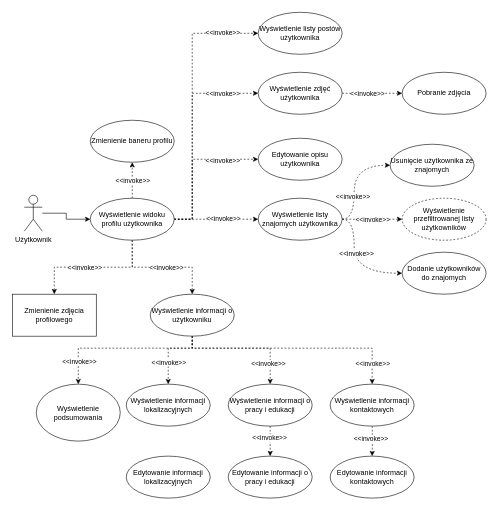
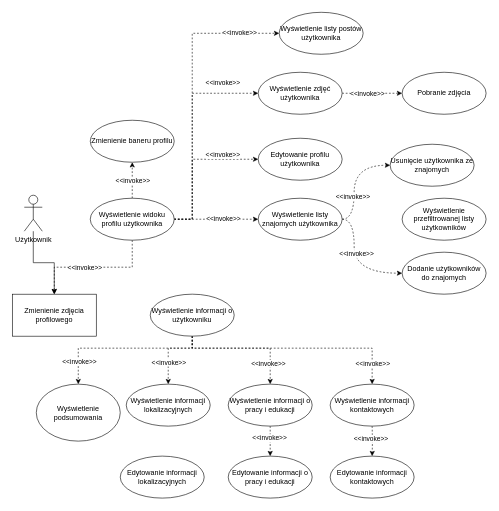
  <mxCell id="0" />
  <mxCell id="1" parent="0" />
- <mxCell id="2" style="edgeStyle=orthogonalEdgeStyle;rounded=0;orthogonalLoop=1;jettySize=auto;html=1;" edge="1" parent="1" source="3" target="18"><mxGeometry relative="1" as="geometry" /></mxCell>
+ <mxCell id="2" style="edgeStyle=orthogonalEdgeStyle;rounded=0;orthogonalLoop=1;jettySize=auto;html=1;" edge="1" parent="1" source="3" target="56"><mxGeometry relative="1" as="geometry" /></mxCell>
  <mxCell id="3" value="Użytkownik" style="shape=umlActor;verticalLabelPosition=bottom;verticalAlign=top;html=1;outlineConnect=0;" vertex="1" parent="1"><mxGeometry x="40" y="325" width="30" height="60" as="geometry" /></mxCell>
  <mxCell id="4" style="edgeStyle=orthogonalEdgeStyle;rounded=0;orthogonalLoop=1;jettySize=auto;html=1;dashed=1;" edge="1" parent="1" source="18" target="56"><mxGeometry relative="1" as="geometry" /></mxCell>
  <mxCell id="5" value="&amp;lt;&amp;lt;invoke&amp;gt;&amp;gt;" style="edgeLabel;html=1;align=center;verticalAlign=middle;resizable=0;points=[];" vertex="1" connectable="0" parent="4"><mxGeometry x="-0.1" y="-1" relative="1" as="geometry"><mxPoint x="-26" y="1" as="offset" /></mxGeometry></mxCell>
  <mxCell id="6" style="edgeStyle=orthogonalEdgeStyle;rounded=0;orthogonalLoop=1;jettySize=auto;html=1;dashed=1;" edge="1" parent="1" source="18" target="57"><mxGeometry relative="1" as="geometry" /></mxCell>
  <mxCell id="7" value="&amp;lt;&amp;lt;invoke&amp;gt;&amp;gt;" style="edgeLabel;html=1;align=center;verticalAlign=middle;resizable=0;points=[];" vertex="1" connectable="0" parent="6"><mxGeometry y="4" relative="1" as="geometry"><mxPoint x="4" as="offset" /></mxGeometry></mxCell>
- <mxCell id="8" style="edgeStyle=orthogonalEdgeStyle;rounded=0;orthogonalLoop=1;jettySize=auto;html=1;dashed=1;" edge="1" parent="1" source="18" target="47"><mxGeometry relative="1" as="geometry" /></mxCell>
- <mxCell id="9" value="&amp;lt;&amp;lt;invoke&amp;gt;&amp;gt;" style="edgeLabel;html=1;align=center;verticalAlign=middle;resizable=0;points=[];" vertex="1" connectable="0" parent="8"><mxGeometry x="0.063" relative="1" as="geometry"><mxPoint as="offset" /></mxGeometry></mxCell>
  <mxCell id="10" style="edgeStyle=orthogonalEdgeStyle;rounded=0;orthogonalLoop=1;jettySize=auto;html=1;dashed=1;" edge="1" parent="1" source="18" target="31"><mxGeometry relative="1" as="geometry" /></mxCell>
  <mxCell id="11" value="&amp;lt;&amp;lt;invoke&amp;gt;&amp;gt;" style="edgeLabel;html=1;align=center;verticalAlign=middle;resizable=0;points=[];" vertex="1" connectable="0" parent="10"><mxGeometry x="0.157" y="2" relative="1" as="geometry"><mxPoint as="offset" /></mxGeometry></mxCell>
  <mxCell id="12" style="edgeStyle=orthogonalEdgeStyle;rounded=0;orthogonalLoop=1;jettySize=auto;html=1;entryX=0;entryY=0.5;entryDx=0;entryDy=0;dashed=1;" edge="1" parent="1" source="18" target="19"><mxGeometry relative="1" as="geometry"><Array as="points"><mxPoint x="320" y="365" /><mxPoint x="320" y="265" /></Array></mxGeometry></mxCell>
  <mxCell id="13" style="edgeStyle=orthogonalEdgeStyle;rounded=0;orthogonalLoop=1;jettySize=auto;html=1;entryX=0;entryY=0.5;entryDx=0;entryDy=0;dashed=1;" edge="1" parent="1" source="18" target="24"><mxGeometry relative="1" as="geometry"><Array as="points"><mxPoint x="320" y="365" /><mxPoint x="320" y="155" /></Array></mxGeometry></mxCell>
  <mxCell id="14" style="edgeStyle=orthogonalEdgeStyle;rounded=0;orthogonalLoop=1;jettySize=auto;html=1;entryX=0;entryY=0.5;entryDx=0;entryDy=0;dashed=1;" edge="1" parent="1" source="18" target="20"><mxGeometry relative="1" as="geometry"><Array as="points"><mxPoint x="320" y="365" /><mxPoint x="320" y="55" /></Array></mxGeometry></mxCell>
  <mxCell id="15" value="&amp;lt;&amp;lt;invoke&amp;gt;&amp;gt;" style="edgeLabel;html=1;align=center;verticalAlign=middle;resizable=0;points=[];" vertex="1" connectable="0" parent="14"><mxGeometry x="-0.475" y="3" relative="1" as="geometry"><mxPoint x="53" y="-11" as="offset" /></mxGeometry></mxCell>
  <mxCell id="16" value="&amp;lt;&amp;lt;invoke&amp;gt;&amp;gt;" style="edgeLabel;html=1;align=center;verticalAlign=middle;resizable=0;points=[];" vertex="1" connectable="0" parent="14"><mxGeometry x="0.06" relative="1" as="geometry"><mxPoint x="50" y="-1" as="offset" /></mxGeometry></mxCell>
  <mxCell id="17" value="&amp;lt;&amp;lt;invoke&amp;gt;&amp;gt;" style="edgeLabel;html=1;align=center;verticalAlign=middle;resizable=0;points=[];" vertex="1" connectable="0" parent="14"><mxGeometry x="0.565" y="-1" relative="1" as="geometry"><mxPoint x="38" y="-2" as="offset" /></mxGeometry></mxCell>
  <mxCell id="18" value="Wyświetlenie widoku profilu użytkownika" style="ellipse;whiteSpace=wrap;html=1;" vertex="1" parent="1"><mxGeometry x="150" y="330" width="140" height="70" as="geometry" /></mxCell>
- <mxCell id="19" value="Edytowanie opisu użytkownika" style="ellipse;whiteSpace=wrap;html=1;" vertex="1" parent="1"><mxGeometry x="430" y="230" width="140" height="70" as="geometry" /></mxCell>
- <mxCell id="20" value="Wyświetlenie listy postów użytkownika" style="ellipse;whiteSpace=wrap;html=1;" vertex="1" parent="1"><mxGeometry x="430" y="20" width="140" height="70" as="geometry" /></mxCell>
+ <mxCell id="19" value="Edytowanie profilu użytkownika" style="ellipse;whiteSpace=wrap;html=1;" vertex="1" parent="1"><mxGeometry x="430" y="230" width="140" height="70" as="geometry" /></mxCell>
+ <mxCell id="20" value="Wyświetlenie listy postów użytkownika" style="ellipse;whiteSpace=wrap;html=1;" vertex="1" parent="1"><mxGeometry x="465" y="20" width="140" height="70" as="geometry" /></mxCell>
  <mxCell id="21" style="edgeStyle=orthogonalEdgeStyle;rounded=0;orthogonalLoop=1;jettySize=auto;html=1;entryX=0;entryY=0.5;entryDx=0;entryDy=0;strokeColor=none;dashed=1;" edge="1" parent="1" source="24" target="55"><mxGeometry relative="1" as="geometry" /></mxCell>
  <mxCell id="22" style="edgeStyle=orthogonalEdgeStyle;rounded=0;orthogonalLoop=1;jettySize=auto;html=1;dashed=1;" edge="1" parent="1" source="24" target="55"><mxGeometry relative="1" as="geometry" /></mxCell>
  <mxCell id="23" value="&amp;lt;&amp;lt;invoke&amp;gt;&amp;gt;" style="edgeLabel;html=1;align=center;verticalAlign=middle;resizable=0;points=[];" vertex="1" connectable="0" parent="22"><mxGeometry x="-0.18" relative="1" as="geometry"><mxPoint as="offset" /></mxGeometry></mxCell>
  <mxCell id="24" value="Wyświetlenie zdjęć użytkownika" style="ellipse;whiteSpace=wrap;html=1;" vertex="1" parent="1"><mxGeometry x="430" y="120" width="140" height="70" as="geometry" /></mxCell>
  <mxCell id="25" style="edgeStyle=orthogonalEdgeStyle;rounded=0;orthogonalLoop=1;jettySize=auto;html=1;entryX=0;entryY=0.5;entryDx=0;entryDy=0;dashed=1;curved=1;" edge="1" parent="1" source="31" target="50"><mxGeometry relative="1" as="geometry"><Array as="points"><mxPoint x="590" y="365" /><mxPoint x="590" y="455" /></Array></mxGeometry></mxCell>
  <mxCell id="26" value="&amp;lt;&amp;lt;invoke&amp;gt;&amp;gt;" style="edgeLabel;html=1;align=center;verticalAlign=middle;resizable=0;points=[];" vertex="1" connectable="0" parent="25"><mxGeometry x="-0.19" y="3" relative="1" as="geometry"><mxPoint as="offset" /></mxGeometry></mxCell>
- <mxCell id="27" style="edgeStyle=orthogonalEdgeStyle;rounded=0;orthogonalLoop=1;jettySize=auto;html=1;entryX=0;entryY=0.5;entryDx=0;entryDy=0;dashed=1;" edge="1" parent="1" source="31" target="49"><mxGeometry relative="1" as="geometry" /></mxCell>
- <mxCell id="28" value="&amp;lt;&amp;lt;invoke&amp;gt;&amp;gt;" style="edgeLabel;html=1;align=center;verticalAlign=middle;resizable=0;points=[];" vertex="1" connectable="0" parent="27"><mxGeometry x="-0.18" y="2" relative="1" as="geometry"><mxPoint x="9" y="2" as="offset" /></mxGeometry></mxCell>
  <mxCell id="29" style="edgeStyle=orthogonalEdgeStyle;rounded=0;orthogonalLoop=1;jettySize=auto;html=1;entryX=0;entryY=0.5;entryDx=0;entryDy=0;dashed=1;curved=1;" edge="1" parent="1" source="31" target="51"><mxGeometry relative="1" as="geometry"><Array as="points"><mxPoint x="590" y="365" /><mxPoint x="590" y="275" /></Array></mxGeometry></mxCell>
  <mxCell id="30" value="&amp;lt;&amp;lt;invoke&amp;gt;&amp;gt;" style="edgeLabel;html=1;align=center;verticalAlign=middle;resizable=0;points=[];" vertex="1" connectable="0" parent="29"><mxGeometry x="-0.305" y="3" relative="1" as="geometry"><mxPoint as="offset" /></mxGeometry></mxCell>
  <mxCell id="31" value="Wyświetlenie listy znajomych użytkownika" style="ellipse;whiteSpace=wrap;html=1;" vertex="1" parent="1"><mxGeometry x="430" y="330" width="140" height="70" as="geometry" /></mxCell>
  <mxCell id="32" style="edgeStyle=orthogonalEdgeStyle;rounded=0;orthogonalLoop=1;jettySize=auto;html=1;dashed=1;" edge="1" parent="1" source="34" target="53"><mxGeometry relative="1" as="geometry" /></mxCell>
  <mxCell id="33" value="&amp;lt;&amp;lt;invoke&amp;gt;&amp;gt;" style="edgeLabel;html=1;align=center;verticalAlign=middle;resizable=0;points=[];" vertex="1" connectable="0" parent="32"><mxGeometry x="-0.24" y="-2" relative="1" as="geometry"><mxPoint as="offset" /></mxGeometry></mxCell>
  <mxCell id="34" value="Wyświetlenie informacji o pracy i edukacji" style="ellipse;whiteSpace=wrap;html=1;" vertex="1" parent="1"><mxGeometry x="380" y="640" width="140" height="70" as="geometry" /></mxCell>
  <mxCell id="35" style="edgeStyle=orthogonalEdgeStyle;rounded=0;orthogonalLoop=1;jettySize=auto;html=1;dashed=1;" edge="1" parent="1" target="54"><mxGeometry relative="1" as="geometry"><mxPoint x="620" y="710" as="sourcePoint" /></mxGeometry></mxCell>
  <mxCell id="36" value="&amp;lt;&amp;lt;invoke&amp;gt;&amp;gt;" style="edgeLabel;html=1;align=center;verticalAlign=middle;resizable=0;points=[];" vertex="1" connectable="0" parent="35"><mxGeometry x="-0.21" y="-3" relative="1" as="geometry"><mxPoint as="offset" /></mxGeometry></mxCell>
  <mxCell id="37" value="Wyświetlenie informacji kontaktowych" style="ellipse;whiteSpace=wrap;html=1;" vertex="1" parent="1"><mxGeometry x="550" y="640" width="140" height="70" as="geometry" /></mxCell>
  <mxCell id="38" value="Wyświetlenie informacji lokalizacyjnych" style="ellipse;whiteSpace=wrap;html=1;" vertex="1" parent="1"><mxGeometry x="210" y="640" width="140" height="70" as="geometry" /></mxCell>
  <mxCell id="39" style="edgeStyle=orthogonalEdgeStyle;rounded=0;orthogonalLoop=1;jettySize=auto;html=1;entryX=0.5;entryY=0;entryDx=0;entryDy=0;dashed=1;" edge="1" parent="1" source="47" target="48"><mxGeometry relative="1" as="geometry"><Array as="points"><mxPoint x="320" y="580" /><mxPoint x="130" y="580" /></Array></mxGeometry></mxCell>
  <mxCell id="40" value="&amp;lt;&amp;lt;invoke&amp;gt;&amp;gt;" style="edgeLabel;html=1;align=center;verticalAlign=middle;resizable=0;points=[];" vertex="1" connectable="0" parent="39"><mxGeometry x="0.719" y="1" relative="1" as="geometry"><mxPoint as="offset" /></mxGeometry></mxCell>
  <mxCell id="41" style="edgeStyle=orthogonalEdgeStyle;rounded=0;orthogonalLoop=1;jettySize=auto;html=1;dashed=1;" edge="1" parent="1" source="47" target="38"><mxGeometry relative="1" as="geometry"><Array as="points"><mxPoint x="320" y="580" /><mxPoint x="280" y="580" /></Array></mxGeometry></mxCell>
  <mxCell id="42" value="&amp;lt;&amp;lt;invoke&amp;gt;&amp;gt;" style="edgeLabel;html=1;align=center;verticalAlign=middle;resizable=0;points=[];" vertex="1" connectable="0" parent="41"><mxGeometry x="0.383" y="-4" relative="1" as="geometry"><mxPoint x="4" as="offset" /></mxGeometry></mxCell>
  <mxCell id="43" style="edgeStyle=orthogonalEdgeStyle;rounded=0;orthogonalLoop=1;jettySize=auto;html=1;dashed=1;" edge="1" parent="1" source="47" target="34"><mxGeometry relative="1" as="geometry"><Array as="points"><mxPoint x="320" y="580" /><mxPoint x="450" y="580" /></Array></mxGeometry></mxCell>
  <mxCell id="44" value="&amp;lt;&amp;lt;invoke&amp;gt;&amp;gt;" style="edgeLabel;html=1;align=center;verticalAlign=middle;resizable=0;points=[];" vertex="1" connectable="0" parent="43"><mxGeometry x="0.667" y="-4" relative="1" as="geometry"><mxPoint as="offset" /></mxGeometry></mxCell>
  <mxCell id="45" style="edgeStyle=orthogonalEdgeStyle;rounded=0;orthogonalLoop=1;jettySize=auto;html=1;entryX=0.5;entryY=0;entryDx=0;entryDy=0;dashed=1;" edge="1" parent="1" source="47" target="37"><mxGeometry relative="1" as="geometry"><Array as="points"><mxPoint x="320" y="580" /><mxPoint x="620" y="580" /></Array></mxGeometry></mxCell>
  <mxCell id="46" value="&amp;lt;&amp;lt;invoke&amp;gt;&amp;gt;" style="edgeLabel;html=1;align=center;verticalAlign=middle;resizable=0;points=[];" vertex="1" connectable="0" parent="45"><mxGeometry x="0.779" y="-1" relative="1" as="geometry"><mxPoint x="1" y="7" as="offset" /></mxGeometry></mxCell>
  <mxCell id="47" value="Wyświetlenie informacji o użytkowniku" style="ellipse;whiteSpace=wrap;html=1;" vertex="1" parent="1"><mxGeometry x="250" y="490" width="140" height="70" as="geometry" /></mxCell>
  <mxCell id="48" value="Wyświetlenie podsumowania" style="ellipse;whiteSpace=wrap;html=1;" vertex="1" parent="1"><mxGeometry x="60" y="640" width="140" height="95" as="geometry" /></mxCell>
- <mxCell id="49" value="Wyświetlenie przefiltrowanej listy użytkowników" style="ellipse;whiteSpace=wrap;html=1;dashed=1;" vertex="1" parent="1"><mxGeometry x="670" y="330" width="140" height="70" as="geometry" /></mxCell>
+ <mxCell id="49" value="Wyświetlenie przefiltrowanej listy użytkowników" style="ellipse;whiteSpace=wrap;html=1;" vertex="1" parent="1"><mxGeometry x="670" y="330" width="140" height="70" as="geometry" /></mxCell>
  <mxCell id="50" value="Dodanie użytkowników do znajomych" style="ellipse;whiteSpace=wrap;html=1;" vertex="1" parent="1"><mxGeometry x="670" y="420" width="140" height="70" as="geometry" /></mxCell>
  <mxCell id="51" value="Usunięcie użytkownika ze znajomych" style="ellipse;whiteSpace=wrap;html=1;" vertex="1" parent="1"><mxGeometry x="650" y="240" width="140" height="70" as="geometry" /></mxCell>
- <mxCell id="52" value="Edytowanie informacji lokalizacyjnych" style="ellipse;whiteSpace=wrap;html=1;" vertex="1" parent="1"><mxGeometry x="210" y="760" width="140" height="70" as="geometry" /></mxCell>
+ <mxCell id="52" value="Edytowanie informacji lokalizacyjnych" style="ellipse;whiteSpace=wrap;html=1;" vertex="1" parent="1"><mxGeometry x="200" y="760" width="140" height="70" as="geometry" /></mxCell>
  <mxCell id="53" value="Edytowanie informacji o pracy i edukacji" style="ellipse;whiteSpace=wrap;html=1;" vertex="1" parent="1"><mxGeometry x="380" y="760" width="140" height="70" as="geometry" /></mxCell>
  <mxCell id="54" value="Edytowanie informacji kontaktowych" style="ellipse;whiteSpace=wrap;html=1;" vertex="1" parent="1"><mxGeometry x="550" y="760" width="140" height="70" as="geometry" /></mxCell>
  <mxCell id="55" value="Pobranie zdjęcia" style="ellipse;whiteSpace=wrap;html=1;" vertex="1" parent="1"><mxGeometry x="670" y="120" width="140" height="70" as="geometry" /></mxCell>
  <mxCell id="56" value="Zmienienie zdjęcia profilowego" style="whiteSpace=wrap;html=1;rounded=0;" vertex="1" parent="1"><mxGeometry x="20" y="490" width="140" height="70" as="geometry" /></mxCell>
  <mxCell id="57" value="Zmienienie baneru profilu" style="ellipse;whiteSpace=wrap;html=1;" vertex="1" parent="1"><mxGeometry x="150" y="200" width="140" height="70" as="geometry" /></mxCell>
